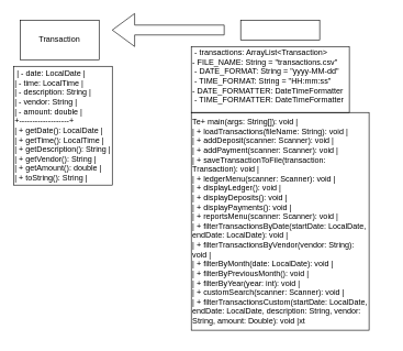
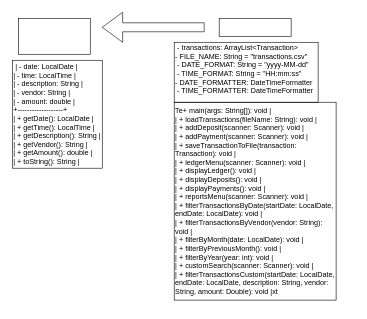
  <mxCell id="0" />
  <mxCell id="1" parent="0" />
  <mxCell id="2" value="&amp;nbsp;- transactions: ArrayList&amp;lt;Transaction&amp;gt;&amp;nbsp;&lt;br&gt;- FILE_NAME: String = &lt;span class=&quot;hljs-string&quot;&gt;&quot;transactions.csv&quot;&lt;/span&gt;&amp;nbsp;&lt;div&gt;&amp;nbsp;- DATE_FORMAT: String = &lt;span class=&quot;hljs-string&quot;&gt;&quot;yyyy-MM-dd&quot;&lt;/span&gt;&amp;nbsp;&lt;br&gt;&amp;nbsp;- TIME_FORMAT: String = &lt;span class=&quot;hljs-string&quot;&gt;&quot;HH:mm:ss&quot;&lt;/span&gt;&amp;nbsp;&lt;br&gt;- DATE_FORMATTER: DateTimeFormatter&amp;nbsp;&lt;br&gt;&amp;nbsp;- TIME_FORMATTER: DateTimeFormatter&lt;/div&gt;" style="text;strokeColor=none;align=left;fillColor=none;html=1;verticalAlign=middle;whiteSpace=wrap;rounded=0;" vertex="1" parent="1"><mxGeometry x="290" y="60" width="300" height="110" as="geometry" /></mxCell>
  <mxCell id="3" value="Te+ &lt;span class=&quot;hljs-title function_ invoke__&quot;&gt;main&lt;/span&gt;(&lt;span class=&quot;hljs-attr&quot;&gt;args&lt;/span&gt;: String[]): &lt;span class=&quot;hljs-keyword&quot;&gt;void&lt;/span&gt;             |&lt;br&gt;| + &lt;span class=&quot;hljs-title function_ invoke__&quot;&gt;loadTransactions&lt;/span&gt;(&lt;span class=&quot;hljs-attr&quot;&gt;fileName&lt;/span&gt;: String): &lt;span class=&quot;hljs-keyword&quot;&gt;void&lt;/span&gt; |&lt;br&gt;| + &lt;span class=&quot;hljs-title function_ invoke__&quot;&gt;addDeposit&lt;/span&gt;(&lt;span class=&quot;hljs-attr&quot;&gt;scanner&lt;/span&gt;: Scanner): &lt;span class=&quot;hljs-keyword&quot;&gt;void&lt;/span&gt;     |&lt;br&gt;| + &lt;span class=&quot;hljs-title function_ invoke__&quot;&gt;addPayment&lt;/span&gt;(&lt;span class=&quot;hljs-attr&quot;&gt;scanner&lt;/span&gt;: Scanner): &lt;span class=&quot;hljs-keyword&quot;&gt;void&lt;/span&gt;     |&lt;br&gt;| + &lt;span class=&quot;hljs-title function_ invoke__&quot;&gt;saveTransactionToFile&lt;/span&gt;(&lt;span class=&quot;hljs-attr&quot;&gt;transaction&lt;/span&gt;: Transaction): &lt;span class=&quot;hljs-keyword&quot;&gt;void&lt;/span&gt; |&lt;br&gt;| + &lt;span class=&quot;hljs-title function_ invoke__&quot;&gt;ledgerMenu&lt;/span&gt;(&lt;span class=&quot;hljs-attr&quot;&gt;scanner&lt;/span&gt;: Scanner): &lt;span class=&quot;hljs-keyword&quot;&gt;void&lt;/span&gt;     |&lt;br&gt;| + &lt;span class=&quot;hljs-title function_ invoke__&quot;&gt;displayLedger&lt;/span&gt;(): &lt;span class=&quot;hljs-keyword&quot;&gt;void&lt;/span&gt;                  |&lt;br&gt;| + &lt;span class=&quot;hljs-title function_ invoke__&quot;&gt;displayDeposits&lt;/span&gt;(): &lt;span class=&quot;hljs-keyword&quot;&gt;void&lt;/span&gt;                |&lt;br&gt;| + &lt;span class=&quot;hljs-title function_ invoke__&quot;&gt;displayPayments&lt;/span&gt;(): &lt;span class=&quot;hljs-keyword&quot;&gt;void&lt;/span&gt;                |&lt;br&gt;| + &lt;span class=&quot;hljs-title function_ invoke__&quot;&gt;reportsMenu&lt;/span&gt;(&lt;span class=&quot;hljs-attr&quot;&gt;scanner&lt;/span&gt;: Scanner): &lt;span class=&quot;hljs-keyword&quot;&gt;void&lt;/span&gt;    |&lt;br&gt;| + &lt;span class=&quot;hljs-title function_ invoke__&quot;&gt;filterTransactionsByDate&lt;/span&gt;(&lt;span class=&quot;hljs-attr&quot;&gt;startDate&lt;/span&gt;: LocalDate, &lt;span class=&quot;hljs-attr&quot;&gt;endDate&lt;/span&gt;: LocalDate): &lt;span class=&quot;hljs-keyword&quot;&gt;void&lt;/span&gt; |&lt;br&gt;| + &lt;span class=&quot;hljs-title function_ invoke__&quot;&gt;filterTransactionsByVendor&lt;/span&gt;(&lt;span class=&quot;hljs-attr&quot;&gt;vendor&lt;/span&gt;: String): &lt;span class=&quot;hljs-keyword&quot;&gt;void&lt;/span&gt; |&lt;br&gt;| + &lt;span class=&quot;hljs-title function_ invoke__&quot;&gt;filterByMonth&lt;/span&gt;(&lt;span class=&quot;hljs-attr&quot;&gt;date&lt;/span&gt;: LocalDate): &lt;span class=&quot;hljs-keyword&quot;&gt;void&lt;/span&gt;   |&lt;br&gt;| + &lt;span class=&quot;hljs-title function_ invoke__&quot;&gt;filterByPreviousMonth&lt;/span&gt;(): &lt;span class=&quot;hljs-keyword&quot;&gt;void&lt;/span&gt;          |&lt;br&gt;| + &lt;span class=&quot;hljs-title function_ invoke__&quot;&gt;filterByYear&lt;/span&gt;(&lt;span class=&quot;hljs-attr&quot;&gt;year&lt;/span&gt;: &lt;span class=&quot;hljs-keyword&quot;&gt;int&lt;/span&gt;): &lt;span class=&quot;hljs-keyword&quot;&gt;void&lt;/span&gt;          |&lt;br&gt;| + &lt;span class=&quot;hljs-title function_ invoke__&quot;&gt;customSearch&lt;/span&gt;(&lt;span class=&quot;hljs-attr&quot;&gt;scanner&lt;/span&gt;: Scanner): &lt;span class=&quot;hljs-keyword&quot;&gt;void&lt;/span&gt;   |&lt;br&gt;| + &lt;span class=&quot;hljs-title function_ invoke__&quot;&gt;filterTransactionsCustom&lt;/span&gt;(&lt;span class=&quot;hljs-attr&quot;&gt;startDate&lt;/span&gt;: LocalDate, &lt;span class=&quot;hljs-attr&quot;&gt;endDate&lt;/span&gt;: LocalDate, &lt;span class=&quot;hljs-attr&quot;&gt;description&lt;/span&gt;: String, &lt;span class=&quot;hljs-attr&quot;&gt;vendor&lt;/span&gt;: String, &lt;span class=&quot;hljs-attr&quot;&gt;amount&lt;/span&gt;: Double): &lt;span class=&quot;hljs-keyword&quot;&gt;void&lt;/span&gt; |xt" style="text;strokeColor=none;align=left;fillColor=none;html=1;verticalAlign=middle;whiteSpace=wrap;rounded=0;" vertex="1" parent="1"><mxGeometry x="290" y="160" width="270" height="350" as="geometry" /></mxCell>
  <mxCell id="4" value="" style="whiteSpace=wrap;html=1;fillColor=none;" vertex="1" parent="1"><mxGeometry x="290" y="70" width="240" height="100" as="geometry" /></mxCell>
  <mxCell id="5" value="" style="whiteSpace=wrap;html=1;fillColor=none;" vertex="1" parent="1"><mxGeometry x="365" y="30" width="120" height="30" as="geometry" /></mxCell>
  <mxCell id="6" value="" style="whiteSpace=wrap;html=1;fillColor=none;" vertex="1" parent="1"><mxGeometry x="290" y="170" width="270" height="330" as="geometry" /></mxCell>
  <mxCell id="7" value="&amp;nbsp;| - date: LocalDate  |           &lt;br&gt;    | - time: LocalTime  |           &lt;br&gt;    | - description: String |&lt;br&gt;    | - vendor: String   |           &lt;br&gt;    | - amount: &lt;span class=&quot;hljs-keyword&quot;&gt;double&lt;/span&gt;   |&lt;br&gt;    +-------------------+&lt;br&gt;    | + &lt;span class=&quot;hljs-title function_ invoke__&quot;&gt;getDate&lt;/span&gt;(): LocalDate |&lt;br&gt;    | + &lt;span class=&quot;hljs-title function_ invoke__&quot;&gt;getTime&lt;/span&gt;(): LocalTime |&lt;br&gt;    | + &lt;span class=&quot;hljs-title function_ invoke__&quot;&gt;getDescription&lt;/span&gt;(): String |&lt;br&gt;    | + &lt;span class=&quot;hljs-title function_ invoke__&quot;&gt;getVendor&lt;/span&gt;(): String |&lt;br&gt;    | + &lt;span class=&quot;hljs-title function_ invoke__&quot;&gt;getAmount&lt;/span&gt;(): &lt;span class=&quot;hljs-keyword&quot;&gt;double&lt;/span&gt; |&lt;br&gt;    | + &lt;span class=&quot;hljs-title function_ invoke__&quot;&gt;toString&lt;/span&gt;(): String  |" style="text;strokeColor=none;align=left;fillColor=none;html=1;verticalAlign=middle;whiteSpace=wrap;rounded=0;" vertex="1" parent="1"><mxGeometry x="20" y="100" width="160" height="180" as="geometry" /></mxCell>
  <mxCell id="8" value="" style="whiteSpace=wrap;html=1;fillColor=none;" vertex="1" parent="1"><mxGeometry x="20" y="100" width="150" height="180" as="geometry" /></mxCell>
- <mxCell id="9" value="Transaction" style="text;strokeColor=none;align=center;fillColor=none;html=1;verticalAlign=middle;whiteSpace=wrap;rounded=0;" vertex="1" parent="1"><mxGeometry x="45" y="45" width="90" height="30" as="geometry" /></mxCell>
  <mxCell id="10" value="" style="whiteSpace=wrap;html=1;fillColor=none;" vertex="1" parent="1"><mxGeometry x="30" y="30" width="120" height="60" as="geometry" /></mxCell>
  <mxCell id="11" value="" style="shape=singleArrow;direction=west;whiteSpace=wrap;html=1;fillColor=none;" vertex="1" parent="1"><mxGeometry x="170" y="20" width="170" height="50" as="geometry" /></mxCell>
